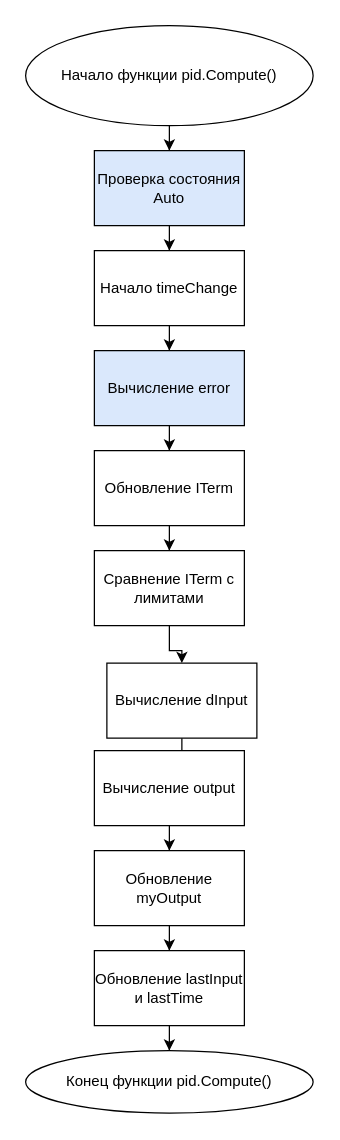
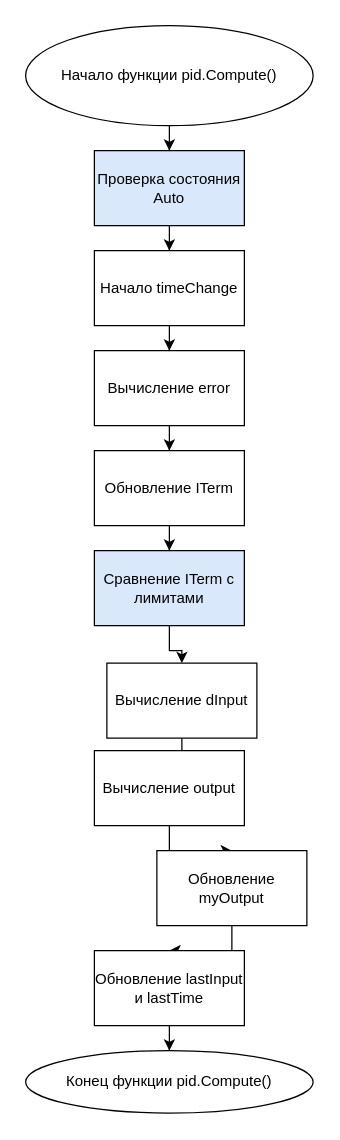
  <mxCell id="0" />
  <mxCell id="1" parent="0" />
  <mxCell id="2" style="edgeStyle=orthogonalEdgeStyle;rounded=0;orthogonalLoop=1;jettySize=auto;html=1;entryX=0.5;entryY=0;entryDx=0;entryDy=0;" edge="1" parent="1" source="3" target="5"><mxGeometry relative="1" as="geometry" /></mxCell>
  <mxCell id="3" value="Начало функции pid.Compute()" style="ellipse;whiteSpace=wrap;html=1;" vertex="1" parent="1"><mxGeometry x="20" y="20" width="230" height="80" as="geometry" /></mxCell>
  <mxCell id="4" style="edgeStyle=orthogonalEdgeStyle;rounded=0;orthogonalLoop=1;jettySize=auto;html=1;entryX=0.5;entryY=0;entryDx=0;entryDy=0;" edge="1" parent="1" source="5" target="7"><mxGeometry relative="1" as="geometry" /></mxCell>
  <mxCell id="5" value="Проверка состояния Auto" style="rounded=0;whiteSpace=wrap;html=1;fillColor=#dae8fc;" vertex="1" parent="1"><mxGeometry x="75" y="120" width="120" height="60" as="geometry" /></mxCell>
  <mxCell id="6" style="edgeStyle=orthogonalEdgeStyle;rounded=0;orthogonalLoop=1;jettySize=auto;html=1;entryX=0.5;entryY=0;entryDx=0;entryDy=0;" edge="1" parent="1" source="7" target="9"><mxGeometry relative="1" as="geometry" /></mxCell>
  <mxCell id="7" value="Начало timeChange" style="rounded=0;whiteSpace=wrap;html=1;" vertex="1" parent="1"><mxGeometry x="75" y="200" width="120" height="60" as="geometry" /></mxCell>
  <mxCell id="8" style="edgeStyle=orthogonalEdgeStyle;rounded=0;orthogonalLoop=1;jettySize=auto;html=1;entryX=0.5;entryY=0;entryDx=0;entryDy=0;" edge="1" parent="1" source="9" target="11"><mxGeometry relative="1" as="geometry" /></mxCell>
- <mxCell id="9" value="Вычисление error" style="rounded=0;whiteSpace=wrap;html=1;fillColor=#dae8fc;" vertex="1" parent="1"><mxGeometry x="75" y="280" width="120" height="60" as="geometry" /></mxCell>
+ <mxCell id="9" value="Вычисление error" style="rounded=0;whiteSpace=wrap;html=1;" vertex="1" parent="1"><mxGeometry x="75" y="280" width="120" height="60" as="geometry" /></mxCell>
  <mxCell id="10" style="edgeStyle=orthogonalEdgeStyle;rounded=0;orthogonalLoop=1;jettySize=auto;html=1;entryX=0.5;entryY=0;entryDx=0;entryDy=0;" edge="1" parent="1" source="11" target="13"><mxGeometry relative="1" as="geometry" /></mxCell>
  <mxCell id="11" value="Обновление ITerm" style="rounded=0;whiteSpace=wrap;html=1;" vertex="1" parent="1"><mxGeometry x="75" y="360" width="120" height="60" as="geometry" /></mxCell>
  <mxCell id="12" style="edgeStyle=orthogonalEdgeStyle;rounded=0;orthogonalLoop=1;jettySize=auto;html=1;entryX=0.5;entryY=0;entryDx=0;entryDy=0;" edge="1" parent="1" source="13" target="15"><mxGeometry relative="1" as="geometry" /></mxCell>
- <mxCell id="13" value="Сравнение ITerm с лимитами" style="rounded=0;whiteSpace=wrap;html=1;" vertex="1" parent="1"><mxGeometry x="75" y="440" width="120" height="60" as="geometry" /></mxCell>
+ <mxCell id="13" value="Сравнение ITerm с лимитами" style="rounded=0;whiteSpace=wrap;html=1;fillColor=#dae8fc;" vertex="1" parent="1"><mxGeometry x="75" y="440" width="120" height="60" as="geometry" /></mxCell>
  <mxCell id="14" style="edgeStyle=orthogonalEdgeStyle;rounded=0;orthogonalLoop=1;jettySize=auto;html=1;entryX=0.5;entryY=0;entryDx=0;entryDy=0;" edge="1" parent="1" source="15" target="17"><mxGeometry relative="1" as="geometry" /></mxCell>
  <mxCell id="15" value="Вычисление dInput" style="rounded=0;whiteSpace=wrap;html=1;" vertex="1" parent="1"><mxGeometry x="85" y="530" width="120" height="60" as="geometry" /></mxCell>
  <mxCell id="16" style="edgeStyle=orthogonalEdgeStyle;rounded=0;orthogonalLoop=1;jettySize=auto;html=1;entryX=0.5;entryY=0;entryDx=0;entryDy=0;" edge="1" parent="1" source="17" target="19"><mxGeometry relative="1" as="geometry" /></mxCell>
  <mxCell id="17" value="Вычисление output" style="rounded=0;whiteSpace=wrap;html=1;" vertex="1" parent="1"><mxGeometry x="75" y="600" width="120" height="60" as="geometry" /></mxCell>
  <mxCell id="18" style="edgeStyle=orthogonalEdgeStyle;rounded=0;orthogonalLoop=1;jettySize=auto;html=1;entryX=0.5;entryY=0;entryDx=0;entryDy=0;" edge="1" parent="1" source="19" target="21"><mxGeometry relative="1" as="geometry" /></mxCell>
- <mxCell id="19" value="Обновление myOutput" style="rounded=0;whiteSpace=wrap;html=1;" vertex="1" parent="1"><mxGeometry x="75" y="680" width="120" height="60" as="geometry" /></mxCell>
+ <mxCell id="19" value="Обновление myOutput" style="rounded=0;whiteSpace=wrap;html=1;" vertex="1" parent="1"><mxGeometry x="125" y="680" width="120" height="60" as="geometry" /></mxCell>
  <mxCell id="20" value="" style="edgeStyle=orthogonalEdgeStyle;rounded=0;orthogonalLoop=1;jettySize=auto;html=1;" edge="1" parent="1" source="21" target="22"><mxGeometry relative="1" as="geometry" /></mxCell>
  <mxCell id="21" value="Обновление lastInput и lastTime" style="rounded=0;whiteSpace=wrap;html=1;" vertex="1" parent="1"><mxGeometry x="75" y="760" width="120" height="60" as="geometry" /></mxCell>
  <mxCell id="22" value="Конец функции pid.Compute()" style="ellipse;whiteSpace=wrap;html=1;" vertex="1" parent="1"><mxGeometry x="20" y="840" width="230" height="50" as="geometry" /></mxCell>
